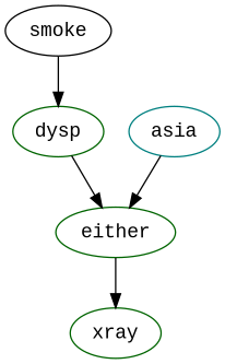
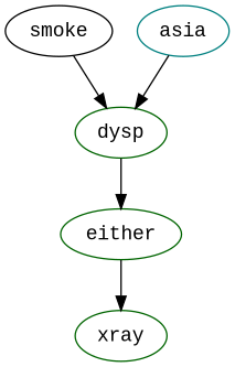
  digraph {
    fontname="Liberation Mono"
    node [color=darkgreen fontname="Liberation Mono"]
    edge [fontname="Liberation Mono"]
    smoke [color=black]
    dysp
    either
    xray
    asia [color=teal]
    smoke -> dysp
    dysp -> either
    either -> xray
-   asia -> either
+   asia -> dysp
  }
